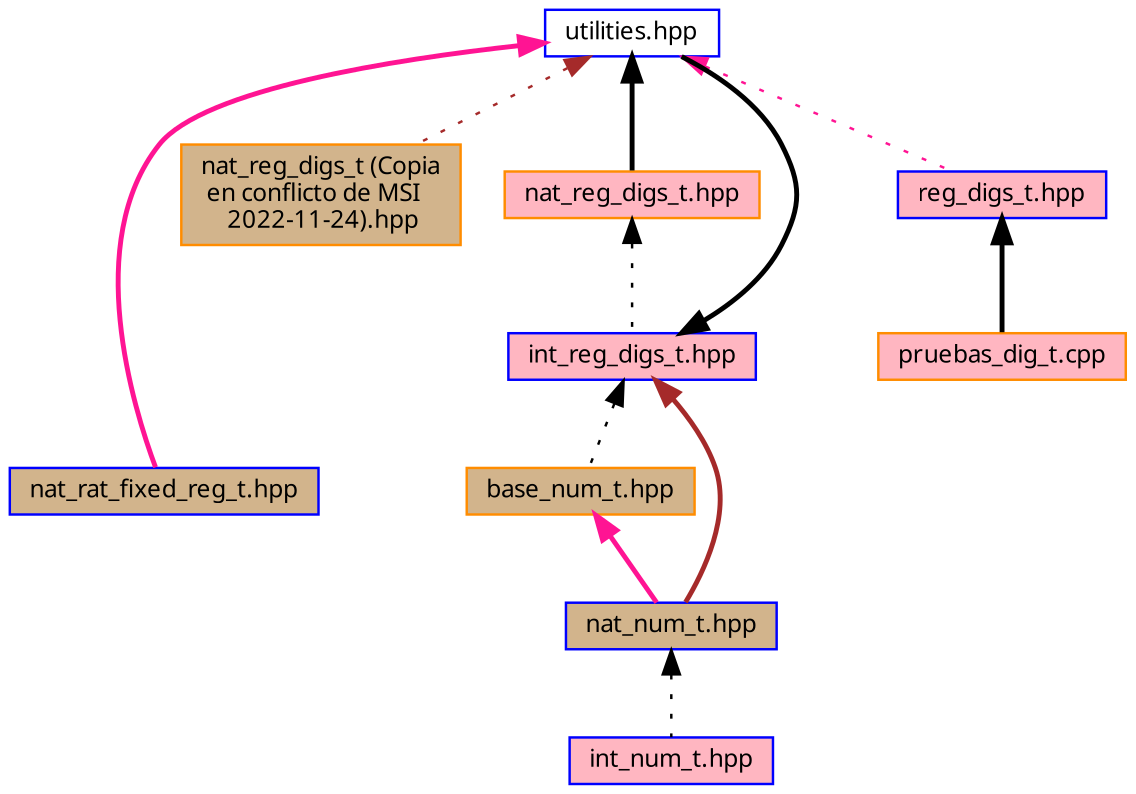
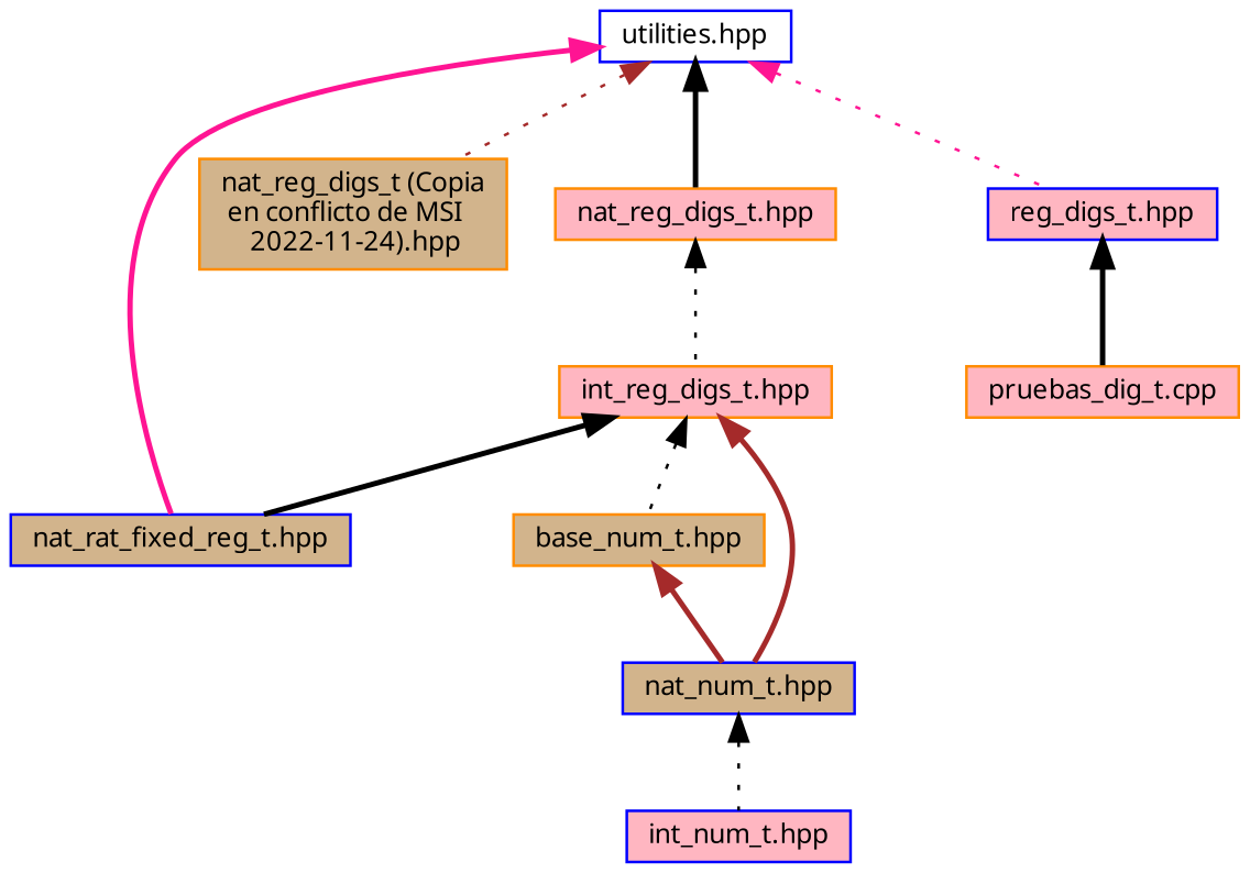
  digraph {
    fontname="Noto Sans"
    node [color=blue fillcolor=lightpink fontname="Noto Sans" fontsize=10 shape=box style=filled]
    edge [color=black dir=back fontname="Noto Sans" fontsize=10 labelfontname=Helvetica labelfontsize=10 style=bold]
    n1 [fillcolor=white fontcolor=black height=0.2 label="utilities.hpp" width=0.4]
    n2 [fillcolor=tan height=0.2 label="nat_rat_fixed_reg_t.hpp" width=0.4]
    n3 [color=darkorange fillcolor=tan height=0.2 label="nat_reg_digs_t (Copia\l en conflicto de MSI\l 2022-11-24).hpp" width=0.4]
    n4 [color=darkorange height=0.2 label="nat_reg_digs_t.hpp" width=0.4]
    n5 [height=0.2 label="reg_digs_t.hpp" width=0.4]
-   n6 [height=0.2 label="int_reg_digs_t.hpp" width=0.4]
+   n6 [color=darkorange height=0.2 label="int_reg_digs_t.hpp" width=0.4]
    n7 [color=darkorange height=0.2 label="pruebas_dig_t.cpp" width=0.4]
    n8 [color=darkorange fillcolor=tan height=0.2 label="base_num_t.hpp" width=0.4]
    n9 [fillcolor=tan height=0.2 label="nat_num_t.hpp" width=0.4]
    n10 [height=0.2 label="int_num_t.hpp" width=0.4]
    n1 -> n2 [color=deeppink]
    n1 -> n3 [color=brown style=dotted]
    n1 -> n4
    n1 -> n5 [color=deeppink style=dotted]
    n4 -> n6 [style=dotted]
    n5 -> n7
-   n6 -> n1
+   n6 -> n2
    n6 -> n8 [style=dotted]
    n6 -> n9 [color=brown]
-   n8 -> n9 [color=deeppink]
+   n8 -> n9 [color=brown]
    n9 -> n10 [style=dotted]
  }
